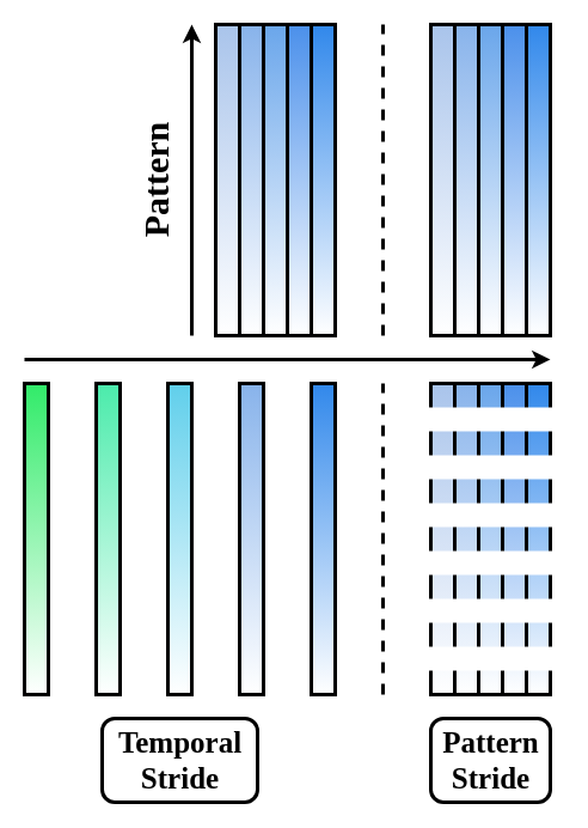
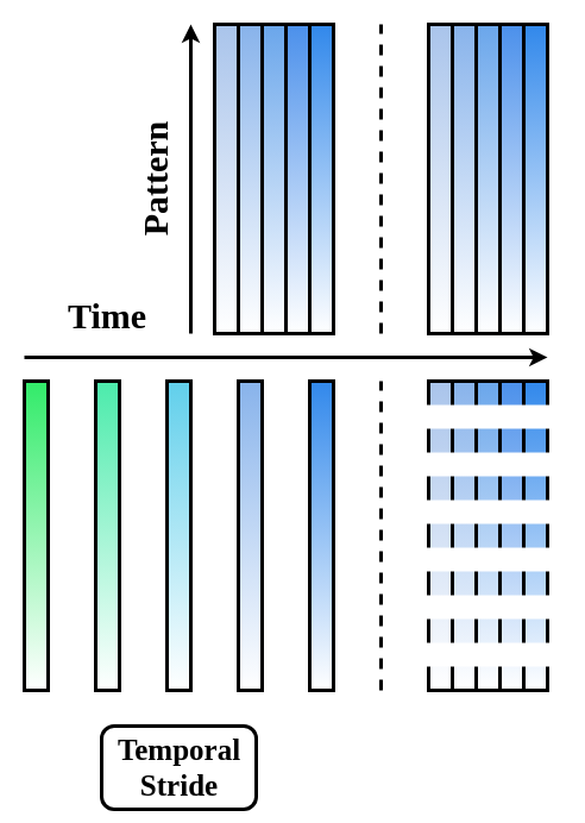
  <mxCell id="0" />
  <mxCell id="1" parent="0" />
  <mxCell id="2" value="" style="endArrow=classic;html=1;rounded=0;strokeWidth=3;" edge="1" parent="1"><mxGeometry width="50" height="50" relative="1" as="geometry"><mxPoint x="20" y="300" as="sourcePoint" /><mxPoint x="460" y="300" as="targetPoint" /></mxGeometry></mxCell>
+ <mxCell id="3" value="&lt;font style=&quot;&quot;&gt;&lt;font face=&quot;Times New Roman&quot; style=&quot;font-size: 30px;&quot;&gt;&lt;b&gt;Time&lt;/b&gt;&lt;/font&gt;&lt;br&gt;&lt;/font&gt;" style="text;html=1;strokeColor=none;fillColor=none;align=center;verticalAlign=middle;whiteSpace=wrap;rounded=0;" vertex="1" parent="1"><mxGeometry x="60" y="250" width="60" height="30" as="geometry" /></mxCell>
  <mxCell id="4" value="" style="rounded=0;whiteSpace=wrap;html=1;fillColor=#A9C4EB;fontColor=#ffffff;strokeColor=#000000;gradientColor=#FFFFFF;strokeWidth=3;" vertex="1" parent="1"><mxGeometry x="360" y="20" width="20" height="260" as="geometry" /></mxCell>
  <mxCell id="5" value="" style="rounded=0;whiteSpace=wrap;html=1;fillColor=#88B3EB;fontColor=#ffffff;strokeColor=#000000;gradientColor=#FFFFFF;strokeWidth=3;" vertex="1" parent="1"><mxGeometry x="380" y="20" width="20" height="260" as="geometry" /></mxCell>
  <mxCell id="6" value="" style="rounded=0;whiteSpace=wrap;html=1;fillColor=#6AA6EB;fontColor=#ffffff;strokeColor=#000000;gradientColor=#FFFFFF;strokeWidth=3;" vertex="1" parent="1"><mxGeometry x="400" y="20" width="20" height="260" as="geometry" /></mxCell>
  <mxCell id="7" value="" style="rounded=0;whiteSpace=wrap;html=1;fillColor=#4B90EB;fontColor=#ffffff;strokeColor=#000000;gradientColor=#FFFFFF;strokeWidth=3;" vertex="1" parent="1"><mxGeometry x="420" y="20" width="20" height="260" as="geometry" /></mxCell>
  <mxCell id="8" value="" style="rounded=0;whiteSpace=wrap;html=1;fillColor=#3188EB;fontColor=#ffffff;strokeColor=#000000;gradientColor=#ffffff;strokeWidth=3;" vertex="1" parent="1"><mxGeometry x="440" y="20" width="20" height="260" as="geometry" /></mxCell>
  <mxCell id="9" value="" style="rounded=0;whiteSpace=wrap;html=1;fillColor=#A9C4EB;fontColor=#ffffff;strokeColor=#000000;gradientColor=#FFFFFF;strokeWidth=3;" vertex="1" parent="1"><mxGeometry x="180" y="20" width="20" height="260" as="geometry" /></mxCell>
  <mxCell id="10" value="" style="rounded=0;whiteSpace=wrap;html=1;fillColor=#88B3EB;fontColor=#ffffff;strokeColor=#000000;gradientColor=#FFFFFF;strokeWidth=3;" vertex="1" parent="1"><mxGeometry x="200" y="20" width="20" height="260" as="geometry" /></mxCell>
  <mxCell id="11" value="" style="rounded=0;whiteSpace=wrap;html=1;fillColor=#6AA6EB;fontColor=#ffffff;strokeColor=#000000;gradientColor=#FFFFFF;strokeWidth=3;" vertex="1" parent="1"><mxGeometry x="220" y="20" width="20" height="260" as="geometry" /></mxCell>
  <mxCell id="12" value="" style="rounded=0;whiteSpace=wrap;html=1;fillColor=#4B90EB;fontColor=#ffffff;strokeColor=#000000;gradientColor=#FFFFFF;strokeWidth=3;" vertex="1" parent="1"><mxGeometry x="240" y="20" width="20" height="260" as="geometry" /></mxCell>
  <mxCell id="13" value="" style="rounded=0;whiteSpace=wrap;html=1;fillColor=#3188EB;fontColor=#ffffff;strokeColor=#000000;gradientColor=#ffffff;strokeWidth=3;" vertex="1" parent="1"><mxGeometry x="260" y="20" width="20" height="260" as="geometry" /></mxCell>
  <mxCell id="14" value="" style="rounded=0;whiteSpace=wrap;html=1;fillColor=#3188EB;fontColor=#ffffff;strokeColor=#000000;gradientColor=#ffffff;strokeWidth=3;" vertex="1" parent="1"><mxGeometry x="260" y="320" width="20" height="260" as="geometry" /></mxCell>
  <mxCell id="15" value="" style="rounded=0;whiteSpace=wrap;html=1;fillColor=#88B3EB;fontColor=#ffffff;strokeColor=#000000;gradientColor=#FFFFFF;strokeWidth=3;" vertex="1" parent="1"><mxGeometry x="200" y="320" width="20" height="260" as="geometry" /></mxCell>
  <mxCell id="16" value="" style="rounded=0;whiteSpace=wrap;html=1;fillColor=#60CFEB;fontColor=#ffffff;strokeColor=#000000;gradientColor=#FFFFFF;strokeWidth=3;" vertex="1" parent="1"><mxGeometry x="140" y="320" width="20" height="260" as="geometry" /></mxCell>
  <mxCell id="17" value="" style="rounded=0;whiteSpace=wrap;html=1;fillColor=#4BEBAB;fontColor=#ffffff;strokeColor=#000000;gradientColor=#FFFFFF;strokeWidth=3;" vertex="1" parent="1"><mxGeometry x="80" y="320" width="20" height="260" as="geometry" /></mxCell>
  <mxCell id="18" value="" style="rounded=0;whiteSpace=wrap;html=1;fillColor=#31EB69;fontColor=#ffffff;strokeColor=#000000;gradientColor=#FFFFFF;strokeWidth=3;" vertex="1" parent="1"><mxGeometry x="20" y="320" width="20" height="260" as="geometry" /></mxCell>
- <mxCell id="19" value="&lt;font style=&quot;&quot;&gt;&lt;font face=&quot;Times New Roman&quot; style=&quot;font-size: 25px;&quot;&gt;&lt;b&gt;Temporal &lt;br&gt;Stride&lt;/b&gt;&lt;/font&gt;&lt;br&gt;&lt;/font&gt;" style="text;html=1;align=center;verticalAlign=middle;resizable=0;points=[];autosize=1;strokeColor=default;fillColor=default;rounded=1;strokeWidth=3;" vertex="1" parent="1"><mxGeometry x="85" y="600" width="130" height="70" as="geometry" /></mxCell>
+ <mxCell id="19" value="&lt;font style=&quot;&quot;&gt;&lt;font face=&quot;Times New Roman&quot; style=&quot;font-size: 25px;&quot;&gt;&lt;b&gt;Temporal &lt;br&gt;Stride&lt;/b&gt;&lt;/font&gt;&lt;br&gt;&lt;/font&gt;" style="text;html=1;align=center;verticalAlign=middle;resizable=0;points=[];autosize=1;strokeColor=default;fillColor=default;rounded=1;strokeWidth=3;" vertex="1" parent="1"><mxGeometry x="85" y="610" width="130" height="70" as="geometry" /></mxCell>
  <mxCell id="20" value="" style="endArrow=none;dashed=1;html=1;rounded=0;strokeWidth=3;" edge="1" parent="1"><mxGeometry width="50" height="50" relative="1" as="geometry"><mxPoint x="320" y="580" as="sourcePoint" /><mxPoint x="320" y="320" as="targetPoint" /></mxGeometry></mxCell>
  <mxCell id="21" value="" style="endArrow=none;dashed=1;html=1;rounded=0;strokeWidth=3;" edge="1" parent="1"><mxGeometry width="50" height="50" relative="1" as="geometry"><mxPoint x="320" y="280" as="sourcePoint" /><mxPoint x="320" y="20" as="targetPoint" /></mxGeometry></mxCell>
  <mxCell id="22" value="" style="endArrow=classic;html=1;rounded=0;strokeWidth=3;" edge="1" parent="1"><mxGeometry width="50" height="50" relative="1" as="geometry"><mxPoint x="160" y="280" as="sourcePoint" /><mxPoint x="160" y="20" as="targetPoint" /></mxGeometry></mxCell>
  <mxCell id="23" value="&lt;font style=&quot;&quot;&gt;&lt;font face=&quot;Times New Roman&quot; style=&quot;font-size: 30px;&quot;&gt;&lt;b&gt;Pattern&lt;/b&gt;&lt;/font&gt;&lt;br&gt;&lt;/font&gt;" style="text;html=1;strokeColor=none;fillColor=none;align=center;verticalAlign=middle;whiteSpace=wrap;rounded=0;rotation=-90;" vertex="1" parent="1"><mxGeometry x="100" y="135" width="60" height="30" as="geometry" /></mxCell>
- <mxCell id="24" value="&lt;font style=&quot;&quot;&gt;&lt;font face=&quot;Times New Roman&quot; style=&quot;font-size: 25px;&quot;&gt;&lt;b&gt;Pattern &lt;br&gt;Stride&lt;/b&gt;&lt;/font&gt;&lt;br&gt;&lt;/font&gt;" style="text;html=1;align=center;verticalAlign=middle;resizable=0;points=[];autosize=1;strokeColor=default;fillColor=default;rounded=1;strokeWidth=3;" vertex="1" parent="1"><mxGeometry x="360" y="600" width="100" height="70" as="geometry" /></mxCell>
  <mxCell id="25" value="" style="rounded=0;whiteSpace=wrap;html=1;fillColor=#A9C4EB;fontColor=#ffffff;strokeColor=default;gradientColor=#FFFFFF;strokeWidth=3;" vertex="1" parent="1"><mxGeometry x="360" y="320" width="20" height="260" as="geometry" /></mxCell>
  <mxCell id="26" value="" style="rounded=0;whiteSpace=wrap;html=1;fillColor=#88B3EB;fontColor=#ffffff;strokeColor=default;gradientColor=#FFFFFF;strokeWidth=3;" vertex="1" parent="1"><mxGeometry x="380" y="320" width="20" height="260" as="geometry" /></mxCell>
  <mxCell id="27" value="" style="rounded=0;whiteSpace=wrap;html=1;fillColor=#6AA6EB;fontColor=#ffffff;strokeColor=default;gradientColor=#FFFFFF;strokeWidth=3;" vertex="1" parent="1"><mxGeometry x="400" y="320" width="20" height="260" as="geometry" /></mxCell>
  <mxCell id="28" value="" style="rounded=0;whiteSpace=wrap;html=1;fillColor=#4B90EB;fontColor=#ffffff;strokeColor=default;gradientColor=#FFFFFF;strokeWidth=3;" vertex="1" parent="1"><mxGeometry x="420" y="320" width="20" height="260" as="geometry" /></mxCell>
  <mxCell id="29" value="" style="rounded=0;whiteSpace=wrap;html=1;fillColor=#3188EB;fontColor=#ffffff;strokeColor=default;gradientColor=#ffffff;strokeWidth=3;" vertex="1" parent="1"><mxGeometry x="440" y="320" width="20" height="260" as="geometry" /></mxCell>
  <mxCell id="30" value="" style="rounded=0;whiteSpace=wrap;html=1;strokeColor=none;" vertex="1" parent="1"><mxGeometry x="350" y="380" width="120" height="20" as="geometry" /></mxCell>
  <mxCell id="31" value="" style="rounded=0;whiteSpace=wrap;html=1;strokeColor=none;" vertex="1" parent="1"><mxGeometry x="350" y="340" width="120" height="20" as="geometry" /></mxCell>
  <mxCell id="32" value="" style="rounded=0;whiteSpace=wrap;html=1;strokeColor=none;" vertex="1" parent="1"><mxGeometry x="350" y="420" width="120" height="20" as="geometry" /></mxCell>
  <mxCell id="33" value="" style="rounded=0;whiteSpace=wrap;html=1;strokeColor=none;" vertex="1" parent="1"><mxGeometry x="350" y="460" width="120" height="20" as="geometry" /></mxCell>
  <mxCell id="34" value="" style="rounded=0;whiteSpace=wrap;html=1;strokeColor=none;" vertex="1" parent="1"><mxGeometry x="350" y="500" width="120" height="20" as="geometry" /></mxCell>
  <mxCell id="35" value="" style="rounded=0;whiteSpace=wrap;html=1;strokeColor=none;" vertex="1" parent="1"><mxGeometry x="350" y="540" width="120" height="20" as="geometry" /></mxCell>
